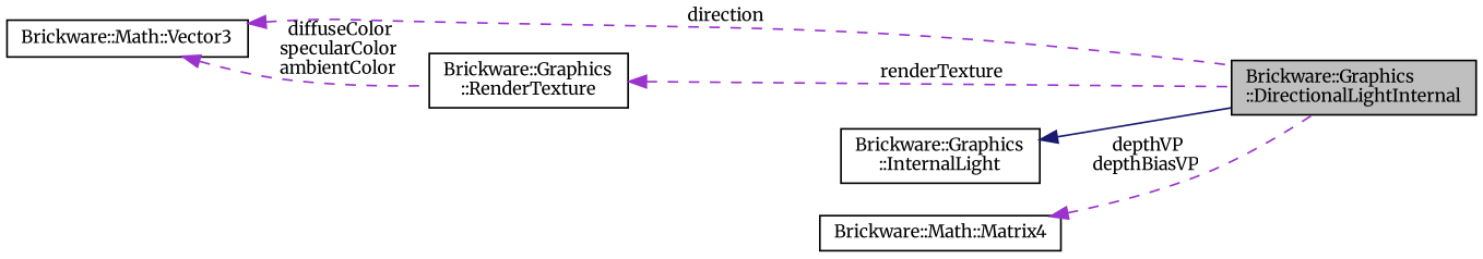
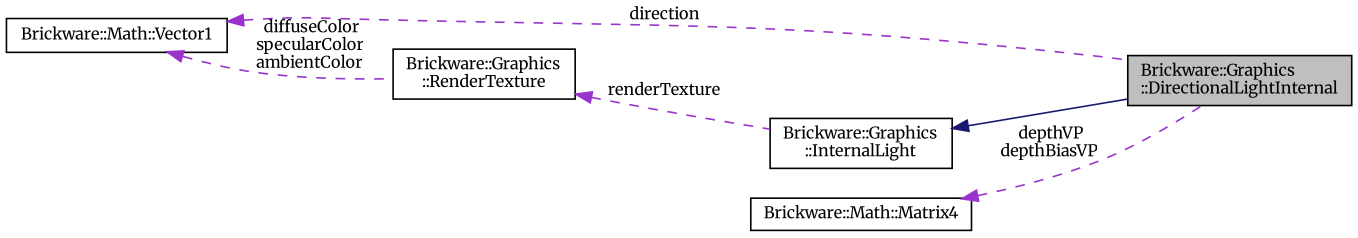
  digraph {
    fontname=Merriweather
    rankdir=LR
    node [color=black fillcolor=white fontname=Merriweather fontsize=10 shape=record style=filled]
    edge [color=darkorchid3 dir=back fontname=Merriweather fontsize=10 labelfontname=Helvetica labelfontsize=10 style=dashed]
    n1 [fillcolor=grey75 fontcolor=black height=0.2 label="Brickware::Graphics\l::DirectionalLightInternal" width=0.4]
    n2 [height=0.2 label="Brickware::Graphics\l::InternalLight" width=0.4]
    n3 [height=0.2 label="Brickware::Math::Matrix4" width=0.4]
-   n4 [height=0.2 label="Brickware::Math::Vector3" width=0.4]
+   n4 [height=0.2 label="Brickware::Math::Vector1" width=0.4]
    n5 [height=0.2 label="Brickware::Graphics\l::RenderTexture" width=0.4]
    n2 -> n1 [color=midnightblue style=solid]
    n3 -> n1 [label=" depthVP\ndepthBiasVP"]
    n4 -> n1 [label=" direction"]
    n4 -> n5 [label=" diffuseColor\nspecularColor\nambientColor"]
-   n5 -> n1 [label=" renderTexture"]
+   n5 -> n2 [label=" renderTexture"]
  }
